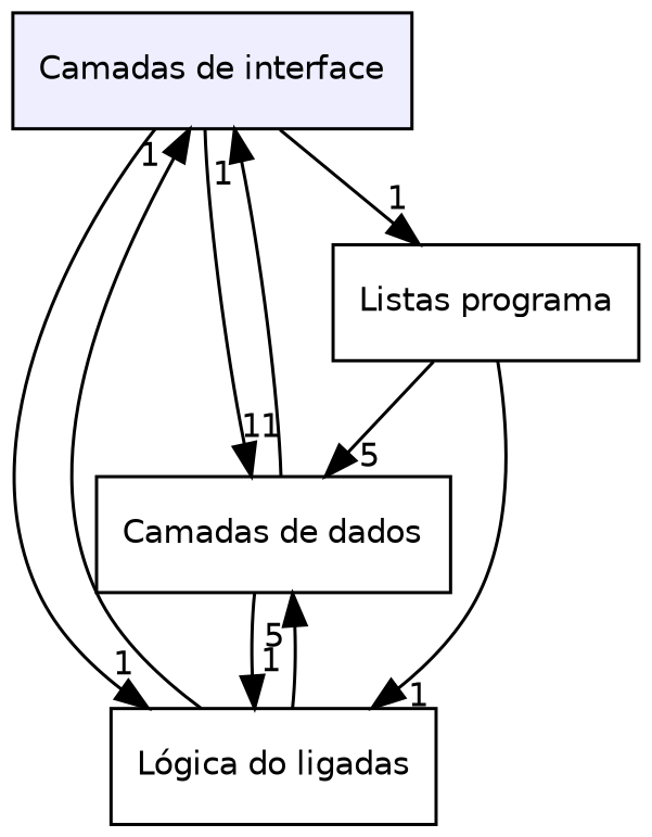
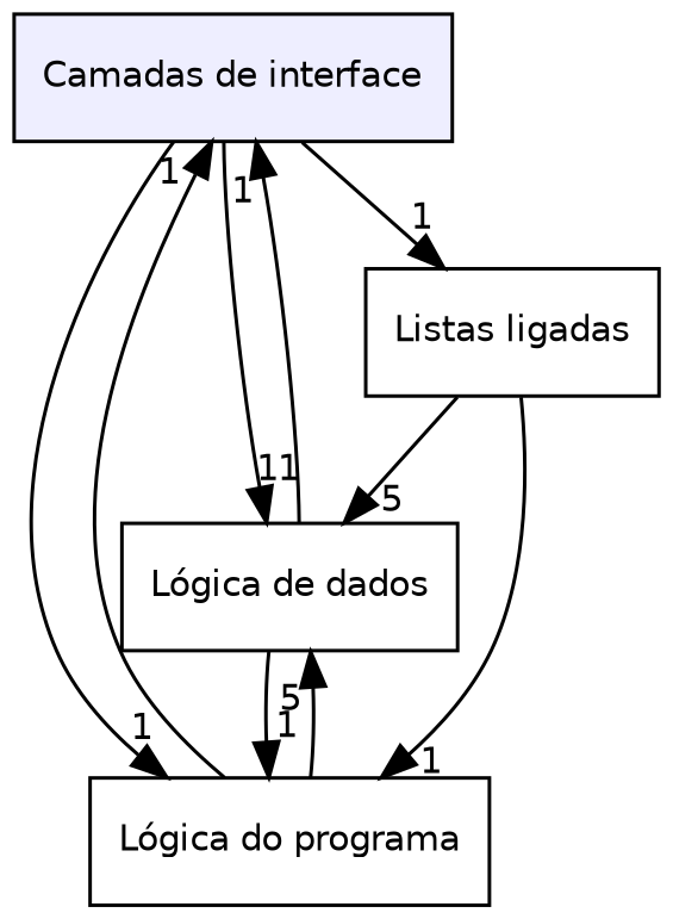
  digraph {
    compound=true
    node [fontname=Helvetica fontsize=10 shape=box]
    edge [headlabel=1 labeldistance=1.5 labelfontname=Helvetica labelfontsize=10]
    n1 [fillcolor="#eeeeff" label="Camadas de interface" pencolor=black style=filled]
-   n2 [label="Camadas de dados"]
-   n3 [label="Lógica do ligadas"]
-   n4 [label="Listas programa"]
+   n2 [label="Lógica de dados"]
+   n3 [label="Lógica do programa"]
+   n4 [label="Listas ligadas"]
    n1 -> n2 [headlabel=11]
    n1 -> n3
    n1 -> n4
    n2 -> n1
    n2 -> n3
    n3 -> n1
    n3 -> n2 [headlabel=5]
    n4 -> n2 [headlabel=5]
    n4 -> n3
  }
